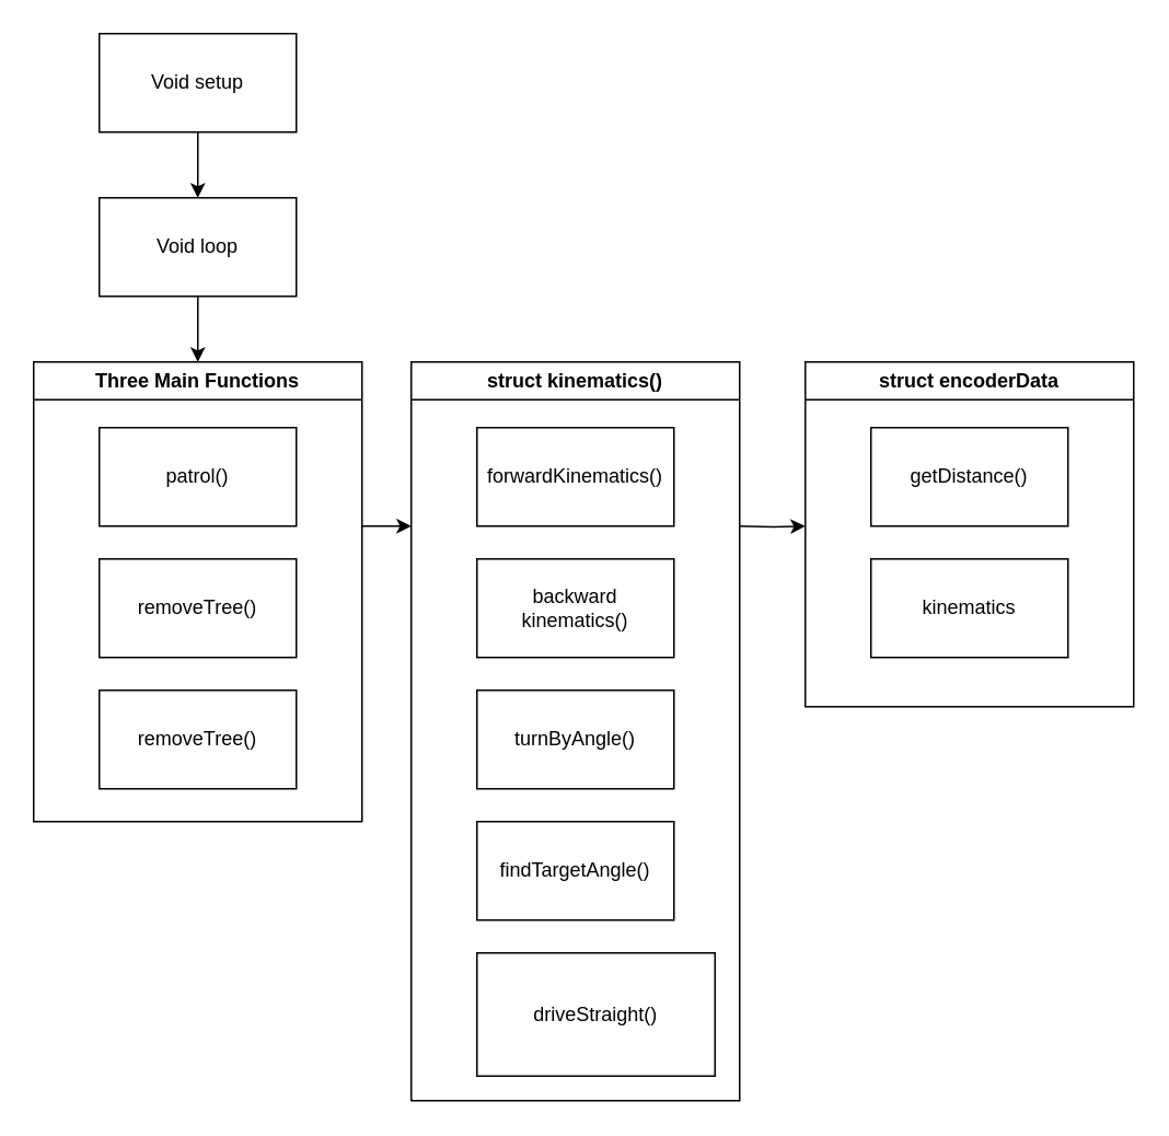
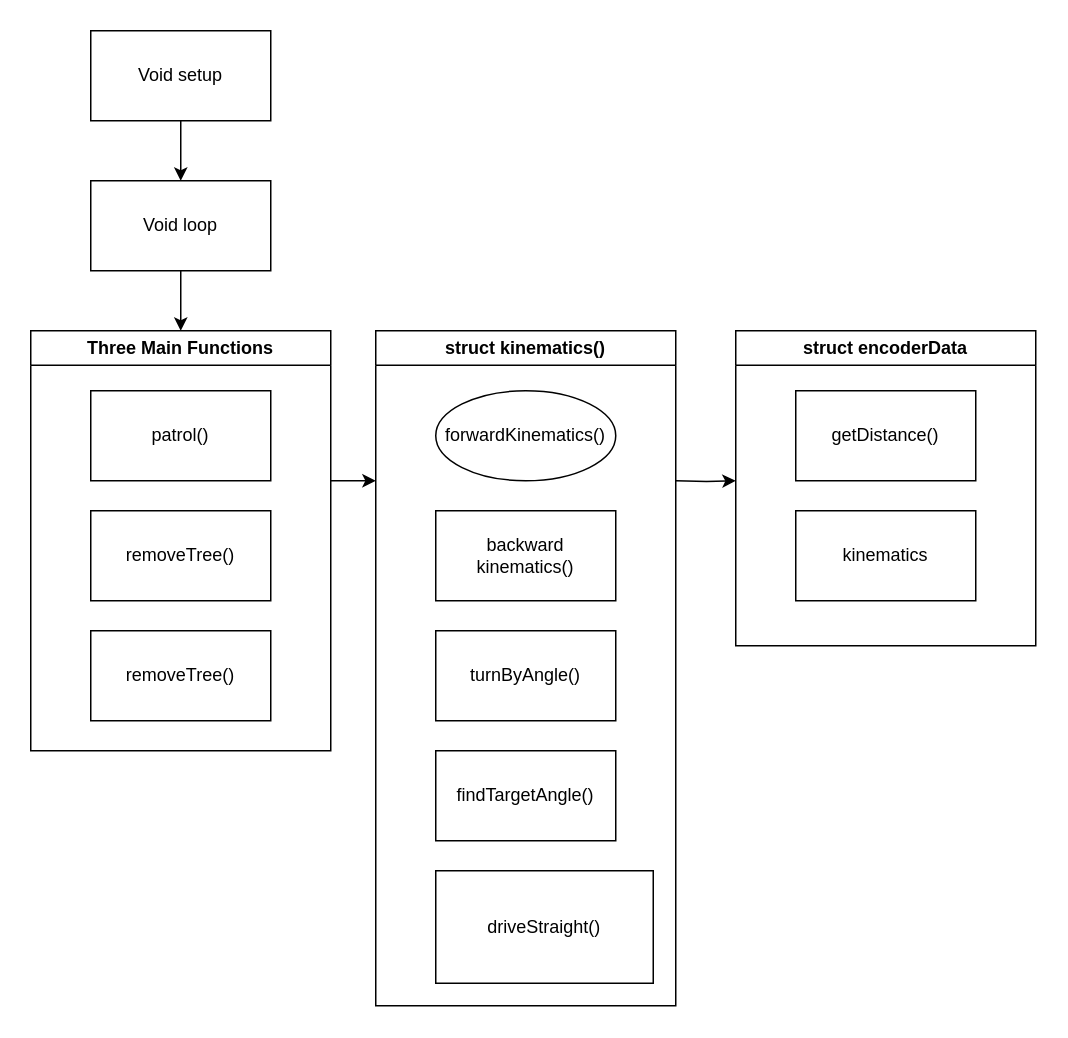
  <mxCell id="0" />
  <mxCell id="1" parent="0" />
  <mxCell id="2" value="" style="edgeStyle=orthogonalEdgeStyle;rounded=0;orthogonalLoop=1;jettySize=auto;html=1;entryX=0.5;entryY=0;entryDx=0;entryDy=0;" edge="1" parent="1" source="3" target="10"><mxGeometry relative="1" as="geometry" /></mxCell>
  <mxCell id="3" value="Void loop" style="rounded=0;whiteSpace=wrap;html=1;" vertex="1" parent="1"><mxGeometry x="60" y="120" width="120" height="60" as="geometry" /></mxCell>
  <mxCell id="4" value="" style="edgeStyle=orthogonalEdgeStyle;rounded=0;orthogonalLoop=1;jettySize=auto;html=1;" edge="1" parent="1" source="5" target="3"><mxGeometry relative="1" as="geometry" /></mxCell>
  <mxCell id="5" value="Void setup" style="rounded=0;whiteSpace=wrap;html=1;" vertex="1" parent="1"><mxGeometry x="60" y="20" width="120" height="60" as="geometry" /></mxCell>
  <mxCell id="6" value="patrol()" style="rounded=0;whiteSpace=wrap;html=1;" vertex="1" parent="1"><mxGeometry x="60" y="260" width="120" height="60" as="geometry" /></mxCell>
  <mxCell id="7" value="removeTree()" style="rounded=0;whiteSpace=wrap;html=1;" vertex="1" parent="1"><mxGeometry x="60" y="340" width="120" height="60" as="geometry" /></mxCell>
  <mxCell id="8" value="removeTree()" style="rounded=0;whiteSpace=wrap;html=1;" vertex="1" parent="1"><mxGeometry x="60" y="420" width="120" height="60" as="geometry" /></mxCell>
  <mxCell id="9" style="edgeStyle=orthogonalEdgeStyle;rounded=0;orthogonalLoop=1;jettySize=auto;html=1;" edge="1" parent="1"><mxGeometry relative="1" as="geometry"><mxPoint x="250" y="320" as="targetPoint" /><mxPoint x="220" y="320" as="sourcePoint" /></mxGeometry></mxCell>
  <mxCell id="10" value="Three Main Functions" style="swimlane;whiteSpace=wrap;html=1;" vertex="1" parent="1"><mxGeometry x="20" y="220" width="200" height="280" as="geometry"><mxRectangle x="170" y="260" width="160" height="30" as="alternateBounds" /></mxGeometry></mxCell>
  <mxCell id="11" style="edgeStyle=orthogonalEdgeStyle;rounded=0;orthogonalLoop=1;jettySize=auto;html=1;" edge="1" parent="1"><mxGeometry relative="1" as="geometry"><mxPoint x="450" y="320" as="sourcePoint" /><mxPoint x="490" y="320" as="targetPoint" /></mxGeometry></mxCell>
  <mxCell id="12" value="struct kinematics()" style="swimlane;whiteSpace=wrap;html=1;" vertex="1" parent="1"><mxGeometry x="250" y="220" width="200" height="450" as="geometry" /></mxCell>
- <mxCell id="13" value="forwardKinematics()" style="rounded=0;whiteSpace=wrap;html=1;" vertex="1" parent="12"><mxGeometry x="40" y="40" width="120" height="60" as="geometry" /></mxCell>
+ <mxCell id="13" value="forwardKinematics()" style="ellipse;whiteSpace=wrap;html=1;" vertex="1" parent="12"><mxGeometry x="40" y="40" width="120" height="60" as="geometry" /></mxCell>
  <mxCell id="14" value="backward kinematics()" style="rounded=0;whiteSpace=wrap;html=1;" vertex="1" parent="12"><mxGeometry x="40" y="120" width="120" height="60" as="geometry" /></mxCell>
  <mxCell id="15" value="turnByAngle()" style="rounded=0;whiteSpace=wrap;html=1;" vertex="1" parent="12"><mxGeometry x="40" y="200" width="120" height="60" as="geometry" /></mxCell>
  <mxCell id="16" value="findTargetAngle()" style="rounded=0;whiteSpace=wrap;html=1;" vertex="1" parent="12"><mxGeometry x="40" y="280" width="120" height="60" as="geometry" /></mxCell>
  <mxCell id="17" value="driveStraight()" style="rounded=0;whiteSpace=wrap;html=1;" vertex="1" parent="12"><mxGeometry x="40" y="360" width="145" height="75" as="geometry" /></mxCell>
  <mxCell id="18" value="struct encoderData" style="swimlane;whiteSpace=wrap;html=1;" vertex="1" parent="1"><mxGeometry x="490" y="220" width="200" height="210" as="geometry" /></mxCell>
  <mxCell id="19" value="getDistance()" style="rounded=0;whiteSpace=wrap;html=1;" vertex="1" parent="18"><mxGeometry x="40" y="40" width="120" height="60" as="geometry" /></mxCell>
  <mxCell id="20" value="kinematics" style="rounded=0;whiteSpace=wrap;html=1;" vertex="1" parent="18"><mxGeometry x="40" y="120" width="120" height="60" as="geometry" /></mxCell>
